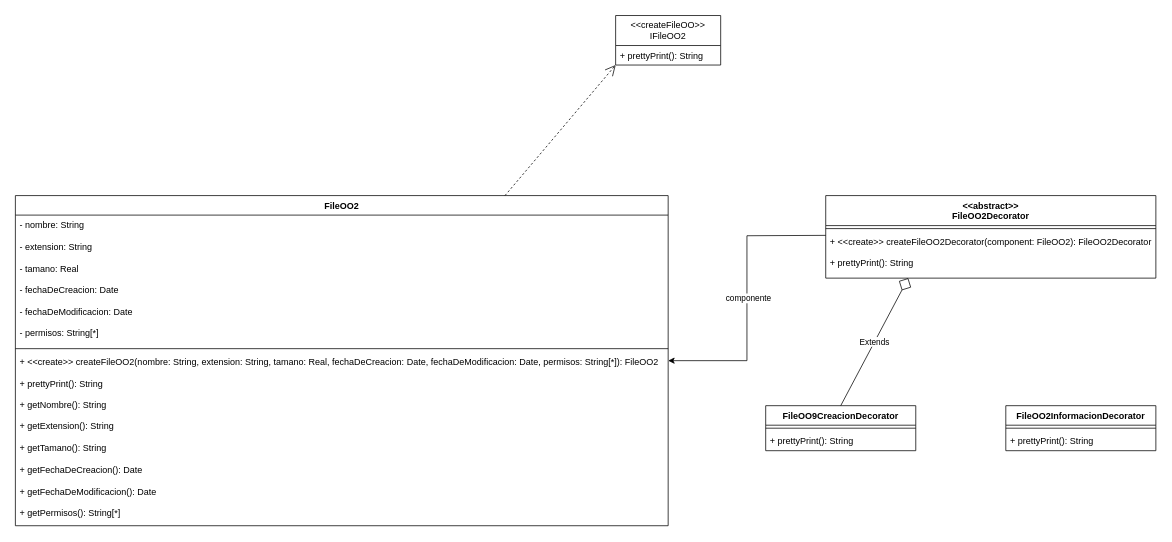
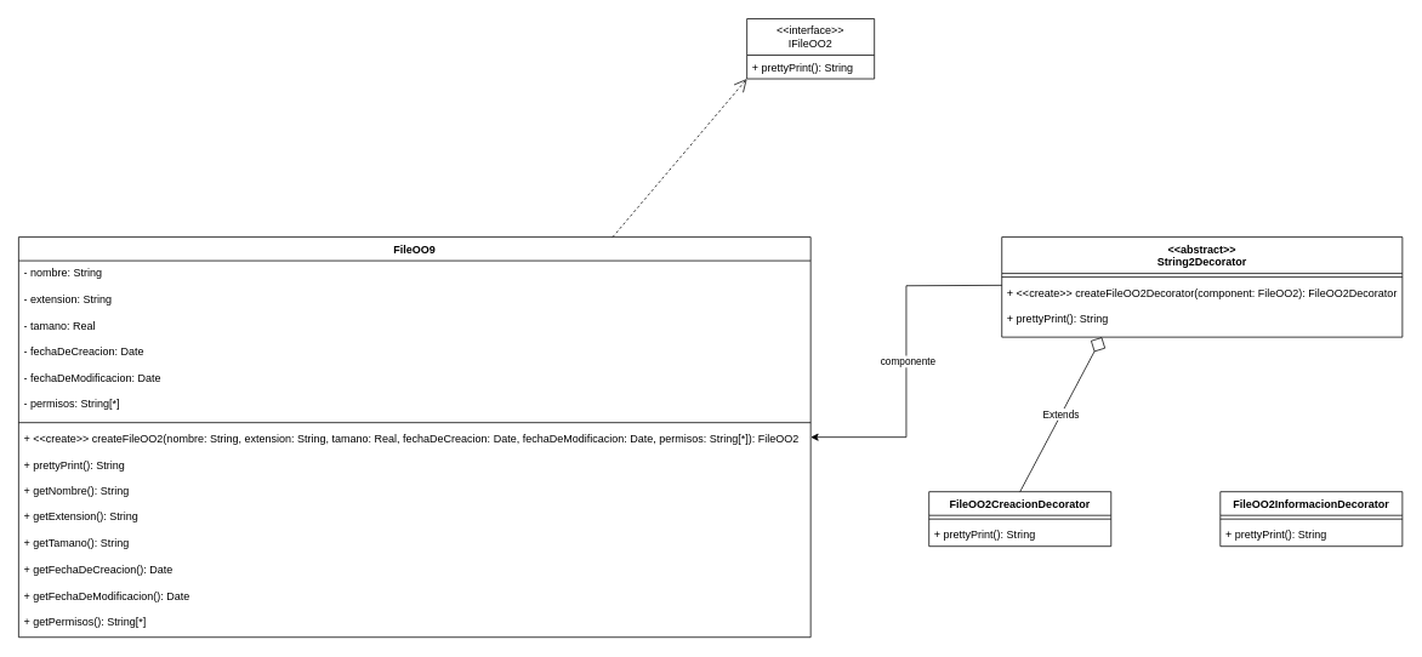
  <mxCell id="0" />
  <mxCell id="1" parent="0" />
- <mxCell id="2" value="FileOO2" style="swimlane;fontStyle=1;align=center;verticalAlign=top;childLayout=stackLayout;horizontal=1;startSize=26;horizontalStack=0;resizeParent=1;resizeParentMax=0;resizeLast=0;collapsible=1;marginBottom=0;whiteSpace=wrap;html=1;" vertex="1" parent="1"><mxGeometry x="20" y="260" width="870" height="440" as="geometry" /></mxCell>
+ <mxCell id="2" value="FileOO9" style="swimlane;fontStyle=1;align=center;verticalAlign=top;childLayout=stackLayout;horizontal=1;startSize=26;horizontalStack=0;resizeParent=1;resizeParentMax=0;resizeLast=0;collapsible=1;marginBottom=0;whiteSpace=wrap;html=1;" vertex="1" parent="1"><mxGeometry x="20" y="260" width="870" height="440" as="geometry" /></mxCell>
  <mxCell id="3" value="&lt;div&gt;- nombre: String&lt;/div&gt;&lt;div&gt;&lt;br&gt;&lt;/div&gt;&lt;div&gt;- extension: String&lt;/div&gt;&lt;div&gt;&lt;br&gt;&lt;/div&gt;&lt;div&gt;- tamano: Real&lt;/div&gt;&lt;div&gt;&lt;br&gt;&lt;/div&gt;&lt;div&gt;- fechaDeCreacion: Date&lt;/div&gt;&lt;div&gt;&lt;br&gt;&lt;/div&gt;&lt;div&gt;- fechaDeModificacion: Date&lt;br&gt;&lt;/div&gt;&lt;div&gt;&lt;br&gt;&lt;/div&gt;&lt;div&gt;- permisos: String[*]&lt;br&gt;&lt;/div&gt;" style="text;strokeColor=none;fillColor=none;align=left;verticalAlign=top;spacingLeft=4;spacingRight=4;overflow=hidden;rotatable=0;points=[[0,0.5],[1,0.5]];portConstraint=eastwest;whiteSpace=wrap;html=1;" vertex="1" parent="2"><mxGeometry y="26" width="870" height="174" as="geometry" /></mxCell>
  <mxCell id="4" value="" style="line;strokeWidth=1;fillColor=none;align=left;verticalAlign=middle;spacingTop=-1;spacingLeft=3;spacingRight=3;rotatable=0;labelPosition=right;points=[];portConstraint=eastwest;strokeColor=inherit;" vertex="1" parent="2"><mxGeometry y="200" width="870" height="8" as="geometry" /></mxCell>
  <mxCell id="5" value="&lt;div&gt;+ &amp;lt;&amp;lt;create&amp;gt;&amp;gt; createFileOO2(nombre: String, extension: String, tamano: Real, fechaDeCreacion: Date, fechaDeModificacion: Date, permisos: String[*]): FileOO2&lt;/div&gt;&lt;div&gt;&lt;br&gt;&lt;/div&gt;&lt;div&gt;+ prettyPrint(): String&lt;/div&gt;&lt;div&gt;&lt;br&gt;&lt;/div&gt;&lt;div&gt;+ getNombre(): String&lt;/div&gt;&lt;div&gt;&lt;br&gt;&lt;/div&gt;&lt;div&gt;+ getExtension(): String&lt;/div&gt;&lt;div&gt;&lt;br&gt;&lt;/div&gt;&lt;div&gt;+ getTamano(): String&lt;/div&gt;&lt;div&gt;&lt;br&gt;&lt;/div&gt;&lt;div&gt;+ getFechaDeCreacion(): Date&lt;/div&gt;&lt;div&gt;&lt;br&gt;&lt;/div&gt;&lt;div&gt;+ getFechaDeModificacion(): Date&lt;/div&gt;&lt;div&gt;&lt;br&gt;&lt;/div&gt;&lt;div&gt;+ getPermisos(): String[*]&lt;br&gt;&lt;/div&gt;" style="text;strokeColor=none;fillColor=none;align=left;verticalAlign=top;spacingLeft=4;spacingRight=4;overflow=hidden;rotatable=0;points=[[0,0.5],[1,0.5]];portConstraint=eastwest;whiteSpace=wrap;html=1;" vertex="1" parent="2"><mxGeometry y="208" width="870" height="232" as="geometry" /></mxCell>
- <mxCell id="6" value="&amp;lt;&amp;lt;abstract&amp;gt;&amp;gt;&lt;br&gt;&lt;div&gt;FileOO2Decorator&lt;/div&gt;" style="swimlane;fontStyle=1;align=center;verticalAlign=top;childLayout=stackLayout;horizontal=1;startSize=40;horizontalStack=0;resizeParent=1;resizeParentMax=0;resizeLast=0;collapsible=1;marginBottom=0;whiteSpace=wrap;html=1;" vertex="1" parent="1"><mxGeometry x="1100" y="260" width="440" height="110" as="geometry" /></mxCell>
+ <mxCell id="6" value="&amp;lt;&amp;lt;abstract&amp;gt;&amp;gt;&lt;br&gt;&lt;div&gt;String2Decorator&lt;/div&gt;" style="swimlane;fontStyle=1;align=center;verticalAlign=top;childLayout=stackLayout;horizontal=1;startSize=40;horizontalStack=0;resizeParent=1;resizeParentMax=0;resizeLast=0;collapsible=1;marginBottom=0;whiteSpace=wrap;html=1;" vertex="1" parent="1"><mxGeometry x="1100" y="260" width="440" height="110" as="geometry" /></mxCell>
  <mxCell id="7" value="" style="line;strokeWidth=1;fillColor=none;align=left;verticalAlign=middle;spacingTop=-1;spacingLeft=3;spacingRight=3;rotatable=0;labelPosition=right;points=[];portConstraint=eastwest;strokeColor=inherit;" vertex="1" parent="6"><mxGeometry y="40" width="440" height="8" as="geometry" /></mxCell>
  <mxCell id="8" value="+ &amp;lt;&amp;lt;create&amp;gt;&amp;gt; createFileOO2Decorator(component: FileOO2): FileOO2Decorator&lt;br&gt;&lt;div&gt;&lt;br&gt;&lt;/div&gt;&lt;div&gt;+ prettyPrint(): String&lt;/div&gt;" style="text;strokeColor=none;fillColor=none;align=left;verticalAlign=top;spacingLeft=4;spacingRight=4;overflow=hidden;rotatable=0;points=[[0,0.5],[1,0.5]];portConstraint=eastwest;whiteSpace=wrap;html=1;" vertex="1" parent="6"><mxGeometry y="48" width="440" height="62" as="geometry" /></mxCell>
- <mxCell id="9" value="&lt;div&gt;&amp;lt;&amp;lt;createFileOO&amp;gt;&amp;gt;&lt;/div&gt;&lt;div&gt;IFileOO2&lt;br&gt;&lt;/div&gt;" style="swimlane;fontStyle=0;childLayout=stackLayout;horizontal=1;startSize=40;fillColor=none;horizontalStack=0;resizeParent=1;resizeParentMax=0;resizeLast=0;collapsible=1;marginBottom=0;whiteSpace=wrap;html=1;" vertex="1" parent="1"><mxGeometry x="820" y="20" width="140" height="66" as="geometry" /></mxCell>
+ <mxCell id="9" value="&lt;div&gt;&amp;lt;&amp;lt;interface&amp;gt;&amp;gt;&lt;/div&gt;&lt;div&gt;IFileOO2&lt;br&gt;&lt;/div&gt;" style="swimlane;fontStyle=0;childLayout=stackLayout;horizontal=1;startSize=40;fillColor=none;horizontalStack=0;resizeParent=1;resizeParentMax=0;resizeLast=0;collapsible=1;marginBottom=0;whiteSpace=wrap;html=1;" vertex="1" parent="1"><mxGeometry x="820" y="20" width="140" height="66" as="geometry" /></mxCell>
  <mxCell id="10" value="+ prettyPrint(): String" style="text;strokeColor=none;fillColor=none;align=left;verticalAlign=top;spacingLeft=4;spacingRight=4;overflow=hidden;rotatable=0;points=[[0,0.5],[1,0.5]];portConstraint=eastwest;whiteSpace=wrap;html=1;" vertex="1" parent="9"><mxGeometry y="40" width="140" height="26" as="geometry" /></mxCell>
  <mxCell id="11" value="" style="endArrow=open;dashed=1;endFill=0;endSize=12;html=1;rounded=0;exitX=0.75;exitY=0;exitDx=0;exitDy=0;entryX=0;entryY=1;entryDx=0;entryDy=0;" edge="1" parent="1" source="2" target="9"><mxGeometry width="160" relative="1" as="geometry"><mxPoint x="520" y="180" as="sourcePoint" /><mxPoint x="680" y="180" as="targetPoint" /></mxGeometry></mxCell>
  <mxCell id="12" style="edgeStyle=orthogonalEdgeStyle;rounded=0;orthogonalLoop=1;jettySize=auto;html=1;exitX=0;exitY=0.5;exitDx=0;exitDy=0;" edge="1" parent="1" target="2"><mxGeometry relative="1" as="geometry"><mxPoint x="1100" y="313" as="sourcePoint" /></mxGeometry></mxCell>
  <mxCell id="13" value="&lt;div&gt;componente&lt;/div&gt;" style="edgeLabel;html=1;align=center;verticalAlign=middle;resizable=0;points=[];" vertex="1" connectable="0" parent="12"><mxGeometry x="-0.003" y="1" relative="1" as="geometry"><mxPoint as="offset" /></mxGeometry></mxCell>
- <mxCell id="14" value="FileOO9CreacionDecorator" style="swimlane;fontStyle=1;align=center;verticalAlign=top;childLayout=stackLayout;horizontal=1;startSize=26;horizontalStack=0;resizeParent=1;resizeParentMax=0;resizeLast=0;collapsible=1;marginBottom=0;whiteSpace=wrap;html=1;" vertex="1" parent="1"><mxGeometry x="1020" y="540" width="200" height="60" as="geometry" /></mxCell>
+ <mxCell id="14" value="FileOO2CreacionDecorator" style="swimlane;fontStyle=1;align=center;verticalAlign=top;childLayout=stackLayout;horizontal=1;startSize=26;horizontalStack=0;resizeParent=1;resizeParentMax=0;resizeLast=0;collapsible=1;marginBottom=0;whiteSpace=wrap;html=1;" vertex="1" parent="1"><mxGeometry x="1020" y="540" width="200" height="60" as="geometry" /></mxCell>
  <mxCell id="15" value="" style="line;strokeWidth=1;fillColor=none;align=left;verticalAlign=middle;spacingTop=-1;spacingLeft=3;spacingRight=3;rotatable=0;labelPosition=right;points=[];portConstraint=eastwest;strokeColor=inherit;" vertex="1" parent="14"><mxGeometry y="26" width="200" height="8" as="geometry" /></mxCell>
  <mxCell id="16" value="&lt;div&gt;+ prettyPrint(): String&lt;/div&gt;" style="text;strokeColor=none;fillColor=none;align=left;verticalAlign=top;spacingLeft=4;spacingRight=4;overflow=hidden;rotatable=0;points=[[0,0.5],[1,0.5]];portConstraint=eastwest;whiteSpace=wrap;html=1;" vertex="1" parent="14"><mxGeometry y="34" width="200" height="26" as="geometry" /></mxCell>
  <mxCell id="17" value="Extends" style="endArrow=diamond;endSize=16;endFill=0;html=1;rounded=0;exitX=0.5;exitY=0;exitDx=0;exitDy=0;entryX=0.25;entryY=1;entryDx=0;entryDy=0;" edge="1" parent="1" source="14" target="6"><mxGeometry width="160" relative="1" as="geometry"><mxPoint x="1160" y="720" as="sourcePoint" /><mxPoint x="1230" y="530" as="targetPoint" /></mxGeometry></mxCell>
  <mxCell id="18" value="FileOO2InformacionDecorator" style="swimlane;fontStyle=1;align=center;verticalAlign=top;childLayout=stackLayout;horizontal=1;startSize=26;horizontalStack=0;resizeParent=1;resizeParentMax=0;resizeLast=0;collapsible=1;marginBottom=0;whiteSpace=wrap;html=1;" vertex="1" parent="1"><mxGeometry x="1340" y="540" width="200" height="60" as="geometry" /></mxCell>
  <mxCell id="19" value="" style="line;strokeWidth=1;fillColor=none;align=left;verticalAlign=middle;spacingTop=-1;spacingLeft=3;spacingRight=3;rotatable=0;labelPosition=right;points=[];portConstraint=eastwest;strokeColor=inherit;" vertex="1" parent="18"><mxGeometry y="26" width="200" height="8" as="geometry" /></mxCell>
  <mxCell id="20" value="&lt;div&gt;+ prettyPrint(): String&lt;/div&gt;" style="text;strokeColor=none;fillColor=none;align=left;verticalAlign=top;spacingLeft=4;spacingRight=4;overflow=hidden;rotatable=0;points=[[0,0.5],[1,0.5]];portConstraint=eastwest;whiteSpace=wrap;html=1;" vertex="1" parent="18"><mxGeometry y="34" width="200" height="26" as="geometry" /></mxCell>
